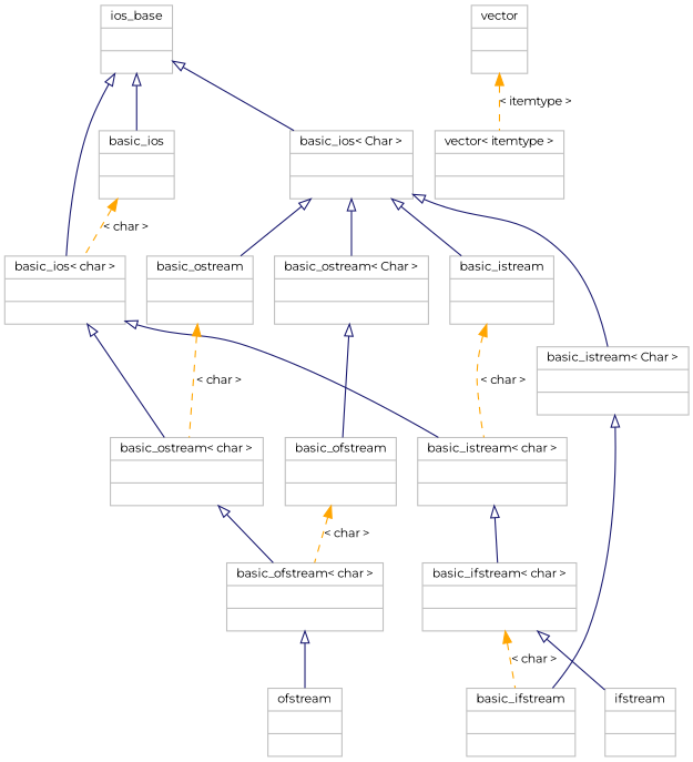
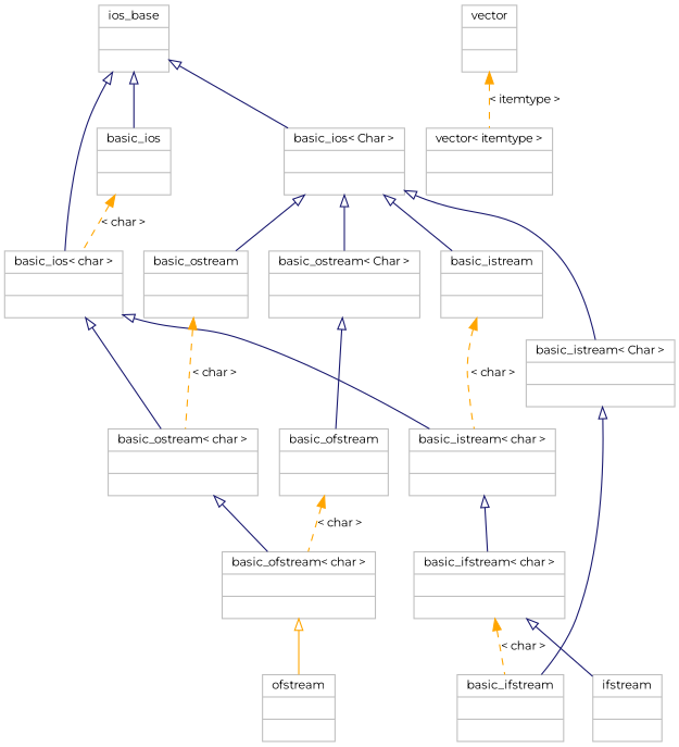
  digraph {
    fontname=Montserrat
    node [color=grey75 fillcolor=white fontname=Montserrat fontsize=10 shape=record style=filled]
    edge [arrowtail=empty color=midnightblue dir=back fontname=Montserrat fontsize=10 labelfontname="FreeSans.ttf" labelfontsize=10 style=solid]
    n1 [height=0.2 label="{ofstream\n||}" width=0.4]
    n2 [height=0.2 label="{basic_ofstream\< char \>\n||}" width=0.4]
    n3 [height=0.2 label="{basic_ostream\< char \>\n||}" width=0.4]
    n4 [height=0.2 label="{basic_ios\< char \>\n||}" width=0.4]
    n5 [height=0.2 label="{basic_istream\< char \>\n||}" width=0.4]
    n6 [height=0.2 label="{basic_ifstream\< char \>\n||}" width=0.4]
    n7 [height=0.2 label="{ios_base\n||}" width=0.4]
    n8 [height=0.2 label="{basic_ios\n||}" width=0.4]
    n9 [height=0.2 label="{basic_ios\< Char \>\n||}" width=0.4]
    n10 [height=0.2 label="{basic_ostream\n||}" width=0.4]
    n11 [height=0.2 label="{basic_ostream\< Char \>\n||}" width=0.4]
    n12 [height=0.2 label="{basic_istream\n||}" width=0.4]
    n13 [height=0.2 label="{basic_istream\< Char \>\n||}" width=0.4]
    n14 [height=0.2 label="{basic_ofstream\n||}" width=0.4]
    n15 [height=0.2 label="{basic_ifstream\n||}" width=0.4]
    n16 [height=0.2 label="{ifstream\n||}" width=0.4]
    n17 [height=0.2 label="{vector\< itemtype \>\n||}" width=0.4]
    n18 [height=0.2 label="{vector\n||}" width=0.4]
-   n2 -> n1
+   n2 -> n1 [color=orange]
    n3 -> n2
    n4 -> n3
    n4 -> n5
    n5 -> n6
    n6 -> n15 [color=orange label="\< char \>" style=dashed arrowtail=""]
    n6 -> n16
    n7 -> n4
    n7 -> n8
    n7 -> n9
    n8 -> n4 [color=orange label="\< char \>" style=dashed arrowtail=""]
    n9 -> n10
    n9 -> n11
    n9 -> n12
    n9 -> n13
    n10 -> n3 [color=orange label="\< char \>" style=dashed arrowtail=""]
    n11 -> n14
    n12 -> n5 [color=orange label="\< char \>" style=dashed arrowtail=""]
    n13 -> n15
    n14 -> n2 [color=orange label="\< char \>" style=dashed arrowtail=""]
    n18 -> n17 [color=orange label="\< itemtype \>" style=dashed arrowtail=""]
  }
